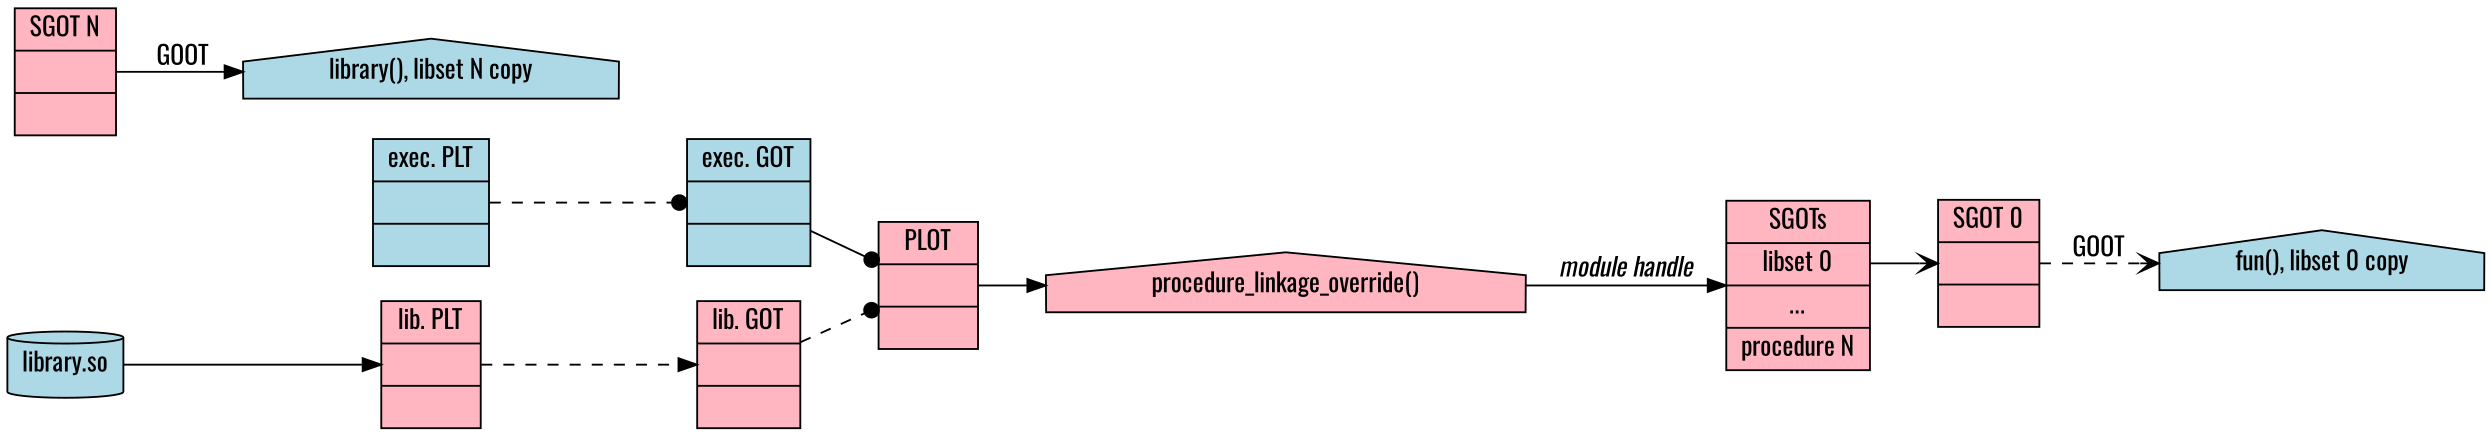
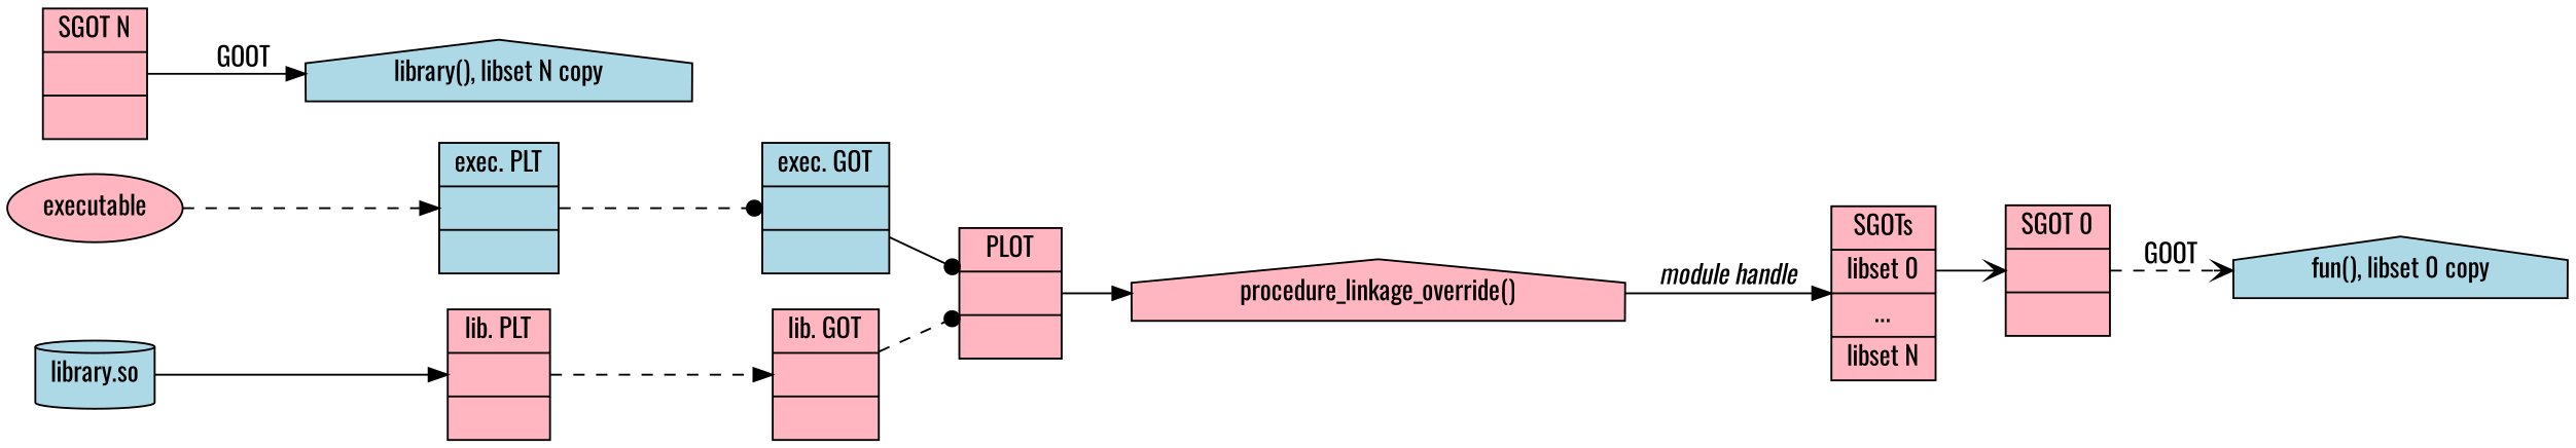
  strict digraph {
    fontname=Oswald
    rankdir=LR
    node [fillcolor=lightpink fontname=Oswald shape=record style=filled]
    edge [arrowhead=normal fontname=Oswald style=solid]
+   n1 [label=executable shape=ellipse]
    n2 [fillcolor=lightblue label="exec. PLT||"]
    n3 [fillcolor=lightblue label="exec. GOT||"]
    n4 [label="PLOT||"]
    n5 [label="procedure_linkage_override()" shape=house]
-   n6 [label="SGOTs|<0> libset 0|...|<N> procedure N"]
+   n6 [label="SGOTs|<0> libset 0|...|<N> libset N"]
    n7 [fillcolor=lightblue label="library.so" shape=cylinder]
    n8 [label="lib. PLT||"]
    n9 [label="lib. GOT||"]
    n10 [label="SGOT 0||"]
    n11 [fillcolor=lightblue label="fun(), libset 0 copy" shape=house]
    n12 [label="SGOT N||"]
    n13 [fillcolor=lightblue label="library(), libset N copy" shape=house]
+   n1 -> n2 [style=dashed]
    n2 -> n3 [arrowhead=dot style=dashed]
    n3 -> n4 [arrowhead=dot]
    n4 -> n5
    n5 -> n6 [label=<<i>module handle</i>>]
    n6 -> n10 [arrowhead=vee tailport=0]
    n7 -> n8
    n8 -> n9 [style=dashed]
    n9 -> n4 [arrowhead=dot style=dashed]
    n10 -> n11 [arrowhead=vee label=GOOT style=dashed]
    n12 -> n13 [label=GOOT]
  }
